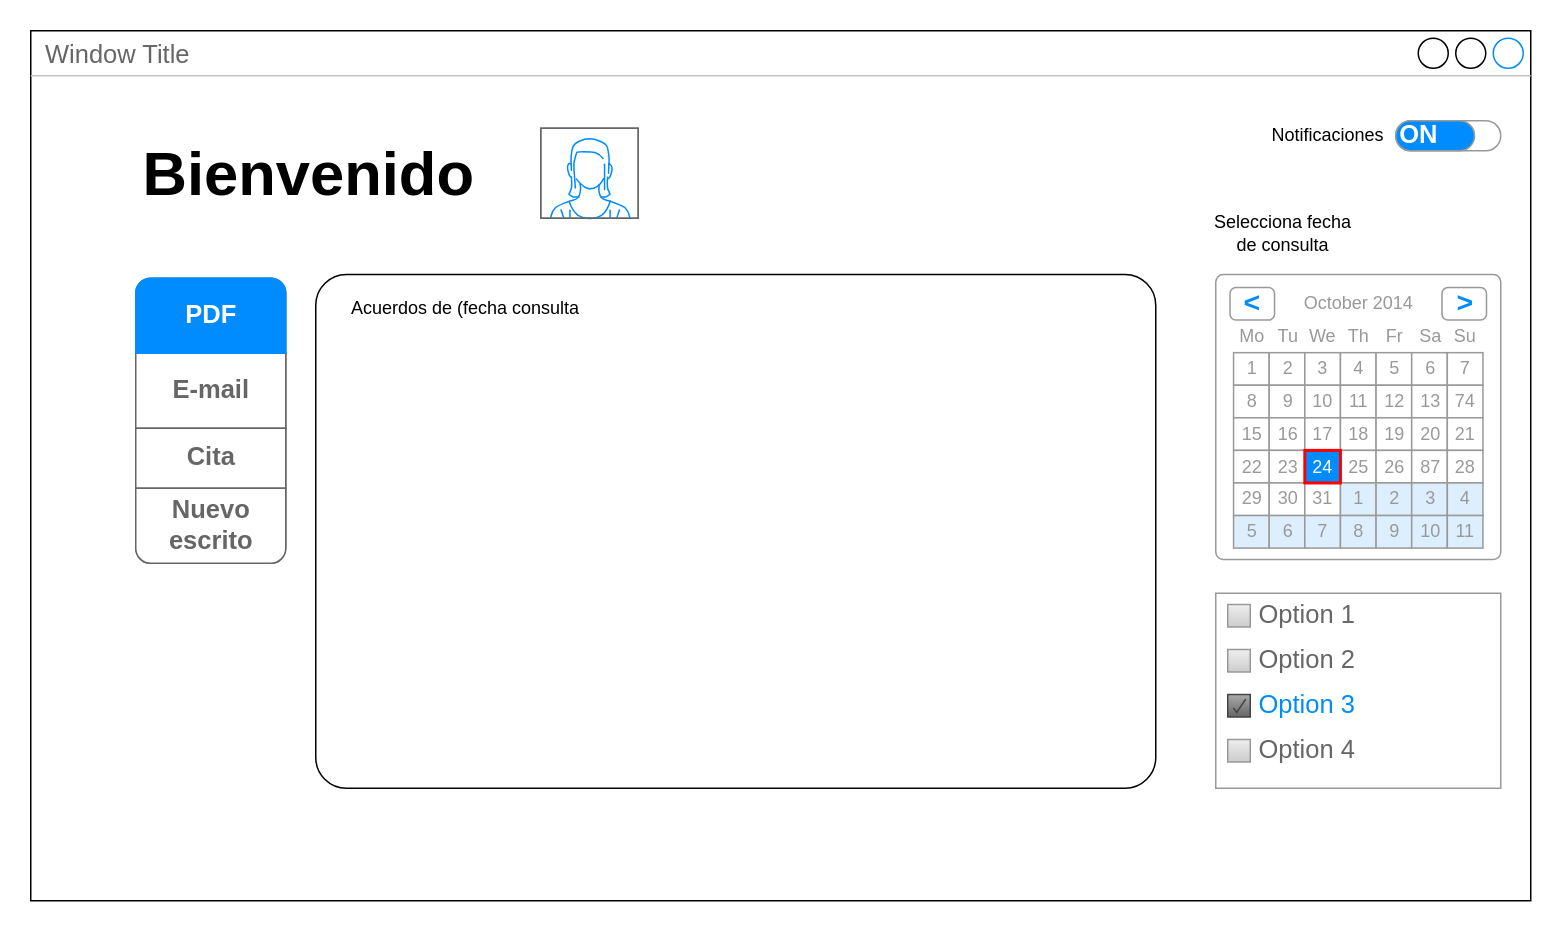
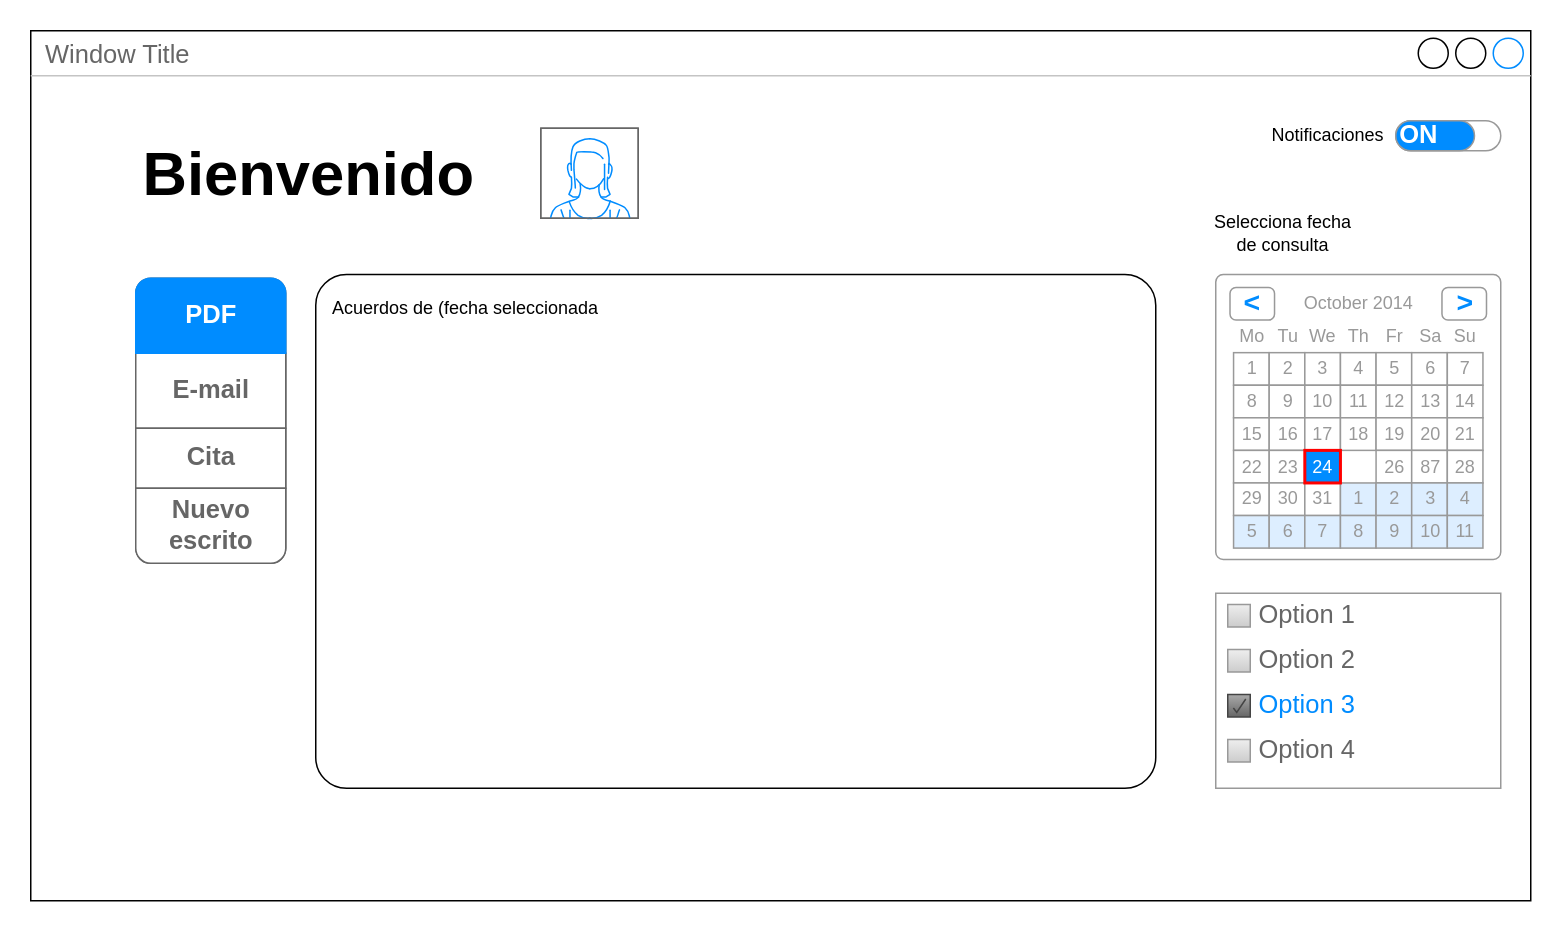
  <mxCell id="0" />
  <mxCell id="1" parent="0" />
  <mxCell id="2" value="Window Title" style="strokeWidth=1;shadow=0;dashed=0;align=center;html=1;shape=mxgraph.mockup.containers.window;align=left;verticalAlign=top;spacingLeft=8;strokeColor2=#008cff;strokeColor3=#c4c4c4;fontColor=#666666;mainText=;fontSize=17;labelBackgroundColor=none;rounded=0;" parent="1" vertex="1"><mxGeometry x="20" y="20" width="1000" height="580" as="geometry" /></mxCell>
  <mxCell id="3" value="ON" style="strokeWidth=1;shadow=0;dashed=0;align=center;html=1;shape=mxgraph.mockup.buttons.onOffButton;gradientColor=none;strokeColor=#999999;buttonState=on;fillColor2=#008cff;fontColor=#ffffff;fontSize=17;mainText=;spacingRight=40;fontStyle=1;" parent="1" vertex="1"><mxGeometry x="930" y="80" width="70" height="20" as="geometry" /></mxCell>
  <mxCell id="4" value="Notificaciones" style="text;html=1;strokeColor=none;fillColor=none;align=center;verticalAlign=middle;whiteSpace=wrap;rounded=0;" parent="1" vertex="1"><mxGeometry x="840" y="80" width="90" height="20" as="geometry" /></mxCell>
  <mxCell id="5" value="&lt;p style=&quot;line-height: 70%&quot;&gt;&lt;/p&gt;&lt;h1 style=&quot;text-align: center ; font-size: 41px&quot;&gt;Bienvenido&lt;/h1&gt;&lt;p&gt;&lt;/p&gt;" style="text;html=1;strokeColor=none;fillColor=none;spacing=5;spacingTop=-20;whiteSpace=wrap;overflow=hidden;rounded=0;" parent="1" vertex="1"><mxGeometry x="90" y="75" width="280" height="70" as="geometry" /></mxCell>
  <mxCell id="6" value="" style="strokeWidth=1;shadow=0;dashed=0;align=center;html=1;shape=mxgraph.mockup.forms.rrect;rSize=5;strokeColor=#999999;fillColor=#ffffff;" parent="1" vertex="1"><mxGeometry x="810" y="182.5" width="190" height="190" as="geometry" /></mxCell>
  <mxCell id="7" value="October 2014" style="strokeWidth=1;shadow=0;dashed=0;align=center;html=1;shape=mxgraph.mockup.forms.anchor;fontColor=#999999;" parent="6" vertex="1"><mxGeometry x="35.625" y="8.686" width="118.75" height="21.714" as="geometry" /></mxCell>
  <mxCell id="8" value="&lt;" style="strokeWidth=1;shadow=0;dashed=0;align=center;html=1;shape=mxgraph.mockup.forms.rrect;rSize=4;strokeColor=#999999;fontColor=#008cff;fontSize=19;fontStyle=1;" parent="6" vertex="1"><mxGeometry x="9.5" y="8.686" width="29.688" height="21.714" as="geometry" /></mxCell>
  <mxCell id="9" value="&gt;" style="strokeWidth=1;shadow=0;dashed=0;align=center;html=1;shape=mxgraph.mockup.forms.rrect;rSize=4;strokeColor=#999999;fontColor=#008cff;fontSize=19;fontStyle=1;" parent="6" vertex="1"><mxGeometry x="150.812" y="8.686" width="29.688" height="21.714" as="geometry" /></mxCell>
  <mxCell id="10" value="Mo" style="strokeWidth=1;shadow=0;dashed=0;align=center;html=1;shape=mxgraph.mockup.forms.anchor;fontColor=#999999;" parent="6" vertex="1"><mxGeometry x="11.875" y="30.4" width="23.75" height="21.714" as="geometry" /></mxCell>
  <mxCell id="11" value="Tu" style="strokeWidth=1;shadow=0;dashed=0;align=center;html=1;shape=mxgraph.mockup.forms.anchor;fontColor=#999999;" parent="6" vertex="1"><mxGeometry x="35.625" y="30.4" width="23.75" height="21.714" as="geometry" /></mxCell>
  <mxCell id="12" value="We" style="strokeWidth=1;shadow=0;dashed=0;align=center;html=1;shape=mxgraph.mockup.forms.anchor;fontColor=#999999;" parent="6" vertex="1"><mxGeometry x="59.375" y="30.4" width="23.75" height="21.714" as="geometry" /></mxCell>
  <mxCell id="13" value="Th" style="strokeWidth=1;shadow=0;dashed=0;align=center;html=1;shape=mxgraph.mockup.forms.anchor;fontColor=#999999;" parent="6" vertex="1"><mxGeometry x="83.125" y="30.4" width="23.75" height="21.714" as="geometry" /></mxCell>
  <mxCell id="14" value="Fr" style="strokeWidth=1;shadow=0;dashed=0;align=center;html=1;shape=mxgraph.mockup.forms.anchor;fontColor=#999999;" parent="6" vertex="1"><mxGeometry x="106.875" y="30.4" width="23.75" height="21.714" as="geometry" /></mxCell>
  <mxCell id="15" value="Sa" style="strokeWidth=1;shadow=0;dashed=0;align=center;html=1;shape=mxgraph.mockup.forms.anchor;fontColor=#999999;" parent="6" vertex="1"><mxGeometry x="130.625" y="30.4" width="23.75" height="21.714" as="geometry" /></mxCell>
  <mxCell id="16" value="Su" style="strokeWidth=1;shadow=0;dashed=0;align=center;html=1;shape=mxgraph.mockup.forms.anchor;fontColor=#999999;" parent="6" vertex="1"><mxGeometry x="154.375" y="30.4" width="23.75" height="21.714" as="geometry" /></mxCell>
  <mxCell id="17" value="1" style="strokeWidth=1;shadow=0;dashed=0;align=center;html=1;shape=mxgraph.mockup.forms.rrect;rSize=0;strokeColor=#999999;fontColor=#999999;" parent="6" vertex="1"><mxGeometry x="11.875" y="52.114" width="23.75" height="21.714" as="geometry" /></mxCell>
  <mxCell id="18" value="2" style="strokeWidth=1;shadow=0;dashed=0;align=center;html=1;shape=mxgraph.mockup.forms.rrect;rSize=0;strokeColor=#999999;fontColor=#999999;" parent="6" vertex="1"><mxGeometry x="35.625" y="52.114" width="23.75" height="21.714" as="geometry" /></mxCell>
  <mxCell id="19" value="3" style="strokeWidth=1;shadow=0;dashed=0;align=center;html=1;shape=mxgraph.mockup.forms.rrect;rSize=0;strokeColor=#999999;fontColor=#999999;" parent="6" vertex="1"><mxGeometry x="59.375" y="52.114" width="23.75" height="21.714" as="geometry" /></mxCell>
  <mxCell id="20" value="4" style="strokeWidth=1;shadow=0;dashed=0;align=center;html=1;shape=mxgraph.mockup.forms.rrect;rSize=0;strokeColor=#999999;fontColor=#999999;" parent="6" vertex="1"><mxGeometry x="83.125" y="52.114" width="23.75" height="21.714" as="geometry" /></mxCell>
  <mxCell id="21" value="5" style="strokeWidth=1;shadow=0;dashed=0;align=center;html=1;shape=mxgraph.mockup.forms.rrect;rSize=0;strokeColor=#999999;fontColor=#999999;" parent="6" vertex="1"><mxGeometry x="106.875" y="52.114" width="23.75" height="21.714" as="geometry" /></mxCell>
  <mxCell id="22" value="6" style="strokeWidth=1;shadow=0;dashed=0;align=center;html=1;shape=mxgraph.mockup.forms.rrect;rSize=0;strokeColor=#999999;fontColor=#999999;" parent="6" vertex="1"><mxGeometry x="130.625" y="52.114" width="23.75" height="21.714" as="geometry" /></mxCell>
  <mxCell id="23" value="7" style="strokeWidth=1;shadow=0;dashed=0;align=center;html=1;shape=mxgraph.mockup.forms.rrect;rSize=0;strokeColor=#999999;fontColor=#999999;" parent="6" vertex="1"><mxGeometry x="154.375" y="52.114" width="23.75" height="21.714" as="geometry" /></mxCell>
  <mxCell id="24" value="8" style="strokeWidth=1;shadow=0;dashed=0;align=center;html=1;shape=mxgraph.mockup.forms.rrect;rSize=0;strokeColor=#999999;fontColor=#999999;" parent="6" vertex="1"><mxGeometry x="11.875" y="73.829" width="23.75" height="21.714" as="geometry" /></mxCell>
  <mxCell id="25" value="9" style="strokeWidth=1;shadow=0;dashed=0;align=center;html=1;shape=mxgraph.mockup.forms.rrect;rSize=0;strokeColor=#999999;fontColor=#999999;" parent="6" vertex="1"><mxGeometry x="35.625" y="73.829" width="23.75" height="21.714" as="geometry" /></mxCell>
  <mxCell id="26" value="10" style="strokeWidth=1;shadow=0;dashed=0;align=center;html=1;shape=mxgraph.mockup.forms.rrect;rSize=0;strokeColor=#999999;fontColor=#999999;" parent="6" vertex="1"><mxGeometry x="59.375" y="73.829" width="23.75" height="21.714" as="geometry" /></mxCell>
  <mxCell id="27" value="11" style="strokeWidth=1;shadow=0;dashed=0;align=center;html=1;shape=mxgraph.mockup.forms.rrect;rSize=0;strokeColor=#999999;fontColor=#999999;" parent="6" vertex="1"><mxGeometry x="83.125" y="73.829" width="23.75" height="21.714" as="geometry" /></mxCell>
  <mxCell id="28" value="12" style="strokeWidth=1;shadow=0;dashed=0;align=center;html=1;shape=mxgraph.mockup.forms.rrect;rSize=0;strokeColor=#999999;fontColor=#999999;" parent="6" vertex="1"><mxGeometry x="106.875" y="73.829" width="23.75" height="21.714" as="geometry" /></mxCell>
  <mxCell id="29" value="13" style="strokeWidth=1;shadow=0;dashed=0;align=center;html=1;shape=mxgraph.mockup.forms.rrect;rSize=0;strokeColor=#999999;fontColor=#999999;" parent="6" vertex="1"><mxGeometry x="130.625" y="73.829" width="23.75" height="21.714" as="geometry" /></mxCell>
- <mxCell id="30" value="74" style="strokeWidth=1;shadow=0;dashed=0;align=center;html=1;shape=mxgraph.mockup.forms.rrect;rSize=0;strokeColor=#999999;fontColor=#999999;" parent="6" vertex="1"><mxGeometry x="154.375" y="73.829" width="23.75" height="21.714" as="geometry" /></mxCell>
+ <mxCell id="30" value="14" style="strokeWidth=1;shadow=0;dashed=0;align=center;html=1;shape=mxgraph.mockup.forms.rrect;rSize=0;strokeColor=#999999;fontColor=#999999;" parent="6" vertex="1"><mxGeometry x="154.375" y="73.829" width="23.75" height="21.714" as="geometry" /></mxCell>
  <mxCell id="31" value="15" style="strokeWidth=1;shadow=0;dashed=0;align=center;html=1;shape=mxgraph.mockup.forms.rrect;rSize=0;strokeColor=#999999;fontColor=#999999;" parent="6" vertex="1"><mxGeometry x="11.875" y="95.543" width="23.75" height="21.714" as="geometry" /></mxCell>
  <mxCell id="32" value="16" style="strokeWidth=1;shadow=0;dashed=0;align=center;html=1;shape=mxgraph.mockup.forms.rrect;rSize=0;strokeColor=#999999;fontColor=#999999;" parent="6" vertex="1"><mxGeometry x="35.625" y="95.543" width="23.75" height="21.714" as="geometry" /></mxCell>
  <mxCell id="33" value="17" style="strokeWidth=1;shadow=0;dashed=0;align=center;html=1;shape=mxgraph.mockup.forms.rrect;rSize=0;strokeColor=#999999;fontColor=#999999;" parent="6" vertex="1"><mxGeometry x="59.375" y="95.543" width="23.75" height="21.714" as="geometry" /></mxCell>
  <mxCell id="34" value="18" style="strokeWidth=1;shadow=0;dashed=0;align=center;html=1;shape=mxgraph.mockup.forms.rrect;rSize=0;strokeColor=#999999;fontColor=#999999;" parent="6" vertex="1"><mxGeometry x="83.125" y="95.543" width="23.75" height="21.714" as="geometry" /></mxCell>
  <mxCell id="35" value="19" style="strokeWidth=1;shadow=0;dashed=0;align=center;html=1;shape=mxgraph.mockup.forms.rrect;rSize=0;strokeColor=#999999;fontColor=#999999;" parent="6" vertex="1"><mxGeometry x="106.875" y="95.543" width="23.75" height="21.714" as="geometry" /></mxCell>
  <mxCell id="36" value="20" style="strokeWidth=1;shadow=0;dashed=0;align=center;html=1;shape=mxgraph.mockup.forms.rrect;rSize=0;strokeColor=#999999;fontColor=#999999;" parent="6" vertex="1"><mxGeometry x="130.625" y="95.543" width="23.75" height="21.714" as="geometry" /></mxCell>
  <mxCell id="37" value="21" style="strokeWidth=1;shadow=0;dashed=0;align=center;html=1;shape=mxgraph.mockup.forms.rrect;rSize=0;strokeColor=#999999;fontColor=#999999;" parent="6" vertex="1"><mxGeometry x="154.375" y="95.543" width="23.75" height="21.714" as="geometry" /></mxCell>
  <mxCell id="38" value="22" style="strokeWidth=1;shadow=0;dashed=0;align=center;html=1;shape=mxgraph.mockup.forms.rrect;rSize=0;strokeColor=#999999;fontColor=#999999;" parent="6" vertex="1"><mxGeometry x="11.875" y="117.257" width="23.75" height="21.714" as="geometry" /></mxCell>
  <mxCell id="39" value="23" style="strokeWidth=1;shadow=0;dashed=0;align=center;html=1;shape=mxgraph.mockup.forms.rrect;rSize=0;strokeColor=#999999;fontColor=#999999;" parent="6" vertex="1"><mxGeometry x="35.625" y="117.257" width="23.75" height="21.714" as="geometry" /></mxCell>
- <mxCell id="40" value="25" style="strokeWidth=1;shadow=0;dashed=0;align=center;html=1;shape=mxgraph.mockup.forms.rrect;rSize=0;strokeColor=#999999;fontColor=#999999;" parent="6" vertex="1"><mxGeometry x="83.125" y="117.257" width="23.75" height="21.714" as="geometry" /></mxCell>
  <mxCell id="41" value="26" style="strokeWidth=1;shadow=0;dashed=0;align=center;html=1;shape=mxgraph.mockup.forms.rrect;rSize=0;strokeColor=#999999;fontColor=#999999;" parent="6" vertex="1"><mxGeometry x="106.875" y="117.257" width="23.75" height="21.714" as="geometry" /></mxCell>
  <mxCell id="42" value="87" style="strokeWidth=1;shadow=0;dashed=0;align=center;html=1;shape=mxgraph.mockup.forms.rrect;rSize=0;strokeColor=#999999;fontColor=#999999;" parent="6" vertex="1"><mxGeometry x="130.625" y="117.257" width="23.75" height="21.714" as="geometry" /></mxCell>
  <mxCell id="43" value="28" style="strokeWidth=1;shadow=0;dashed=0;align=center;html=1;shape=mxgraph.mockup.forms.rrect;rSize=0;strokeColor=#999999;fontColor=#999999;" parent="6" vertex="1"><mxGeometry x="154.375" y="117.257" width="23.75" height="21.714" as="geometry" /></mxCell>
  <mxCell id="44" value="29" style="strokeWidth=1;shadow=0;dashed=0;align=center;html=1;shape=mxgraph.mockup.forms.rrect;rSize=0;strokeColor=#999999;fontColor=#999999;" parent="6" vertex="1"><mxGeometry x="11.875" y="138.971" width="23.75" height="21.714" as="geometry" /></mxCell>
  <mxCell id="45" value="30" style="strokeWidth=1;shadow=0;dashed=0;align=center;html=1;shape=mxgraph.mockup.forms.rrect;rSize=0;strokeColor=#999999;fontColor=#999999;" parent="6" vertex="1"><mxGeometry x="35.625" y="138.971" width="23.75" height="21.714" as="geometry" /></mxCell>
  <mxCell id="46" value="31" style="strokeWidth=1;shadow=0;dashed=0;align=center;html=1;shape=mxgraph.mockup.forms.rrect;rSize=0;strokeColor=#999999;fontColor=#999999;" parent="6" vertex="1"><mxGeometry x="59.375" y="138.971" width="23.75" height="21.714" as="geometry" /></mxCell>
  <mxCell id="47" value="1" style="strokeWidth=1;shadow=0;dashed=0;align=center;html=1;shape=mxgraph.mockup.forms.rrect;rSize=0;strokeColor=#999999;fontColor=#999999;fillColor=#ddeeff;" parent="6" vertex="1"><mxGeometry x="83.125" y="138.971" width="23.75" height="21.714" as="geometry" /></mxCell>
  <mxCell id="48" value="2" style="strokeWidth=1;shadow=0;dashed=0;align=center;html=1;shape=mxgraph.mockup.forms.rrect;rSize=0;strokeColor=#999999;fontColor=#999999;fillColor=#ddeeff;" parent="6" vertex="1"><mxGeometry x="106.875" y="138.971" width="23.75" height="21.714" as="geometry" /></mxCell>
  <mxCell id="49" value="3" style="strokeWidth=1;shadow=0;dashed=0;align=center;html=1;shape=mxgraph.mockup.forms.rrect;rSize=0;strokeColor=#999999;fontColor=#999999;fillColor=#ddeeff;" parent="6" vertex="1"><mxGeometry x="130.625" y="138.971" width="23.75" height="21.714" as="geometry" /></mxCell>
  <mxCell id="50" value="4" style="strokeWidth=1;shadow=0;dashed=0;align=center;html=1;shape=mxgraph.mockup.forms.rrect;rSize=0;strokeColor=#999999;fontColor=#999999;fillColor=#ddeeff;" parent="6" vertex="1"><mxGeometry x="154.375" y="138.971" width="23.75" height="21.714" as="geometry" /></mxCell>
  <mxCell id="51" value="5" style="strokeWidth=1;shadow=0;dashed=0;align=center;html=1;shape=mxgraph.mockup.forms.rrect;rSize=0;strokeColor=#999999;fontColor=#999999;fillColor=#ddeeff;" parent="6" vertex="1"><mxGeometry x="11.875" y="160.686" width="23.75" height="21.714" as="geometry" /></mxCell>
  <mxCell id="52" value="6" style="strokeWidth=1;shadow=0;dashed=0;align=center;html=1;shape=mxgraph.mockup.forms.rrect;rSize=0;strokeColor=#999999;fontColor=#999999;fillColor=#ddeeff;" parent="6" vertex="1"><mxGeometry x="35.625" y="160.686" width="23.75" height="21.714" as="geometry" /></mxCell>
  <mxCell id="53" value="7" style="strokeWidth=1;shadow=0;dashed=0;align=center;html=1;shape=mxgraph.mockup.forms.rrect;rSize=0;strokeColor=#999999;fontColor=#999999;fillColor=#ddeeff;" parent="6" vertex="1"><mxGeometry x="59.375" y="160.686" width="23.75" height="21.714" as="geometry" /></mxCell>
  <mxCell id="54" value="8" style="strokeWidth=1;shadow=0;dashed=0;align=center;html=1;shape=mxgraph.mockup.forms.rrect;rSize=0;strokeColor=#999999;fontColor=#999999;fillColor=#ddeeff;" parent="6" vertex="1"><mxGeometry x="83.125" y="160.686" width="23.75" height="21.714" as="geometry" /></mxCell>
  <mxCell id="55" value="9" style="strokeWidth=1;shadow=0;dashed=0;align=center;html=1;shape=mxgraph.mockup.forms.rrect;rSize=0;strokeColor=#999999;fontColor=#999999;fillColor=#ddeeff;" parent="6" vertex="1"><mxGeometry x="106.875" y="160.686" width="23.75" height="21.714" as="geometry" /></mxCell>
  <mxCell id="56" value="10" style="strokeWidth=1;shadow=0;dashed=0;align=center;html=1;shape=mxgraph.mockup.forms.rrect;rSize=0;strokeColor=#999999;fontColor=#999999;fillColor=#ddeeff;" parent="6" vertex="1"><mxGeometry x="130.625" y="160.686" width="23.75" height="21.714" as="geometry" /></mxCell>
  <mxCell id="57" value="11" style="strokeWidth=1;shadow=0;dashed=0;align=center;html=1;shape=mxgraph.mockup.forms.rrect;rSize=0;strokeColor=#999999;fontColor=#999999;fillColor=#ddeeff;" parent="6" vertex="1"><mxGeometry x="154.375" y="160.686" width="23.75" height="21.714" as="geometry" /></mxCell>
  <mxCell id="58" value="24" style="strokeWidth=1;shadow=0;dashed=0;align=center;html=1;shape=mxgraph.mockup.forms.rrect;rSize=0;strokeColor=#ff0000;fontColor=#ffffff;strokeWidth=2;fillColor=#008cff;" parent="6" vertex="1"><mxGeometry x="59.375" y="117.257" width="23.75" height="21.714" as="geometry" /></mxCell>
  <mxCell id="59" value="Selecciona fecha de consulta" style="text;html=1;align=center;verticalAlign=middle;whiteSpace=wrap;rounded=0;labelBackgroundColor=none;" parent="1" vertex="1"><mxGeometry x="805" y="140" width="100" height="30" as="geometry" /></mxCell>
  <mxCell id="60" value="" style="rounded=1;whiteSpace=wrap;html=1;labelBackgroundColor=none;portConstraintRotation=0;noLabel=0;arcSize=6;" parent="1" vertex="1"><mxGeometry x="210" y="182.5" width="560" height="342.5" as="geometry" /></mxCell>
- <mxCell id="61" value="Acuerdos de (fecha consulta" style="text;html=1;strokeColor=none;fillColor=none;align=center;verticalAlign=middle;whiteSpace=wrap;rounded=0;labelBackgroundColor=none;" parent="1" vertex="1"><mxGeometry x="220" y="195" width="180" height="20" as="geometry" /></mxCell>
+ <mxCell id="61" value="Acuerdos de (fecha seleccionada" style="text;html=1;strokeColor=none;fillColor=none;align=center;verticalAlign=middle;whiteSpace=wrap;rounded=0;labelBackgroundColor=none;" parent="1" vertex="1"><mxGeometry x="220" y="195" width="180" height="20" as="geometry" /></mxCell>
  <mxCell id="62" value="" style="verticalLabelPosition=bottom;shadow=0;dashed=0;align=center;html=1;verticalAlign=top;strokeWidth=1;shape=mxgraph.mockup.containers.userFemale;strokeColor=#666666;strokeColor2=#008cff;rounded=0;labelBackgroundColor=none;" parent="1" vertex="1"><mxGeometry x="360" y="85" width="65" height="60" as="geometry" /></mxCell>
  <mxCell id="63" value="" style="strokeWidth=1;shadow=0;dashed=0;align=center;html=1;shape=mxgraph.mockup.rrect;rSize=10;strokeColor=#666666;rounded=0;labelBackgroundColor=none;portConstraintRotation=0;" parent="1" vertex="1"><mxGeometry x="90" y="185" width="100" height="190" as="geometry" /></mxCell>
  <mxCell id="64" value="E-mail" style="strokeColor=inherit;fillColor=inherit;gradientColor=inherit;strokeWidth=1;shadow=0;dashed=0;align=center;html=1;shape=mxgraph.mockup.rrect;rSize=0;fontSize=17;fontColor=#666666;fontStyle=1;resizeWidth=1;" parent="63" vertex="1"><mxGeometry width="100" height="50" relative="1" as="geometry"><mxPoint y="50" as="offset" /></mxGeometry></mxCell>
  <mxCell id="65" value="Cita" style="strokeColor=inherit;fillColor=inherit;gradientColor=inherit;strokeWidth=1;shadow=0;dashed=0;align=center;html=1;shape=mxgraph.mockup.rrect;rSize=0;fontSize=17;fontColor=#666666;fontStyle=1;resizeWidth=1;" parent="63" vertex="1"><mxGeometry width="100" height="40" relative="1" as="geometry"><mxPoint y="100" as="offset" /></mxGeometry></mxCell>
  <mxCell id="66" value="Nuevo &lt;br&gt;escrito" style="strokeColor=inherit;fillColor=inherit;gradientColor=inherit;strokeWidth=1;shadow=0;dashed=0;align=center;html=1;shape=mxgraph.mockup.bottomButton;rSize=10;fontSize=17;fontColor=#666666;fontStyle=1;resizeWidth=1;" parent="63" vertex="1"><mxGeometry y="1" width="100" height="50" relative="1" as="geometry"><mxPoint y="-50" as="offset" /></mxGeometry></mxCell>
  <mxCell id="67" value="PDF" style="strokeWidth=1;shadow=0;dashed=0;align=center;html=1;shape=mxgraph.mockup.topButton;rSize=10;fontSize=17;fontColor=#ffffff;fontStyle=1;fillColor=#008cff;strokeColor=#008cff;resizeWidth=1;" parent="63" vertex="1"><mxGeometry width="100" height="50" relative="1" as="geometry" /></mxCell>
  <mxCell id="68" value="" style="strokeWidth=1;shadow=0;dashed=0;align=center;html=1;shape=mxgraph.mockup.forms.rrect;rSize=0;strokeColor=#999999;fillColor=#ffffff;recursiveResize=0;" vertex="1" parent="1"><mxGeometry x="810" y="395" width="190" height="130" as="geometry" /></mxCell>
  <mxCell id="69" value="Option 1" style="strokeWidth=1;shadow=0;dashed=0;align=center;html=1;shape=mxgraph.mockup.forms.rrect;rSize=0;fillColor=#eeeeee;strokeColor=#999999;gradientColor=#cccccc;align=left;spacingLeft=4;fontSize=17;fontColor=#666666;labelPosition=right;" vertex="1" parent="68"><mxGeometry x="8" y="7.5" width="15" height="15" as="geometry" /></mxCell>
  <mxCell id="70" value="Option 2" style="strokeWidth=1;shadow=0;dashed=0;align=center;html=1;shape=mxgraph.mockup.forms.rrect;rSize=0;fillColor=#eeeeee;strokeColor=#999999;gradientColor=#cccccc;align=left;spacingLeft=4;fontSize=17;fontColor=#666666;labelPosition=right;" vertex="1" parent="68"><mxGeometry x="8" y="37.5" width="15" height="15" as="geometry" /></mxCell>
  <mxCell id="71" value="Option 3" style="strokeWidth=1;shadow=0;dashed=0;align=center;html=1;shape=mxgraph.mockup.forms.checkbox;rSize=0;resizable=0;fillColor=#aaaaaa;strokeColor=#444444;gradientColor=#666666;align=left;spacingLeft=4;fontSize=17;fontColor=#008cff;labelPosition=right;" vertex="1" parent="68"><mxGeometry x="8" y="67.5" width="15" height="15" as="geometry" /></mxCell>
  <mxCell id="72" value="Option 4" style="strokeWidth=1;shadow=0;dashed=0;align=center;html=1;shape=mxgraph.mockup.forms.rrect;rSize=0;fillColor=#eeeeee;strokeColor=#999999;gradientColor=#cccccc;align=left;spacingLeft=4;fontSize=17;fontColor=#666666;labelPosition=right;" vertex="1" parent="68"><mxGeometry x="8" y="97.5" width="15" height="15" as="geometry" /></mxCell>
